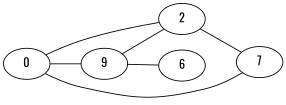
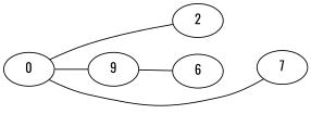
  strict graph {
    fontname=Oswald
    rankdir=LR
    node [fontname=Oswald]
    edge [fontname=Oswald]
    n1 [label=9]
    0
    2
    n4 [label=7]
    6
-   n1 -- 2
    n1 -- 6
    0 -- n1
    0 -- 2
    0 -- n4
-   2 -- n4
  }
